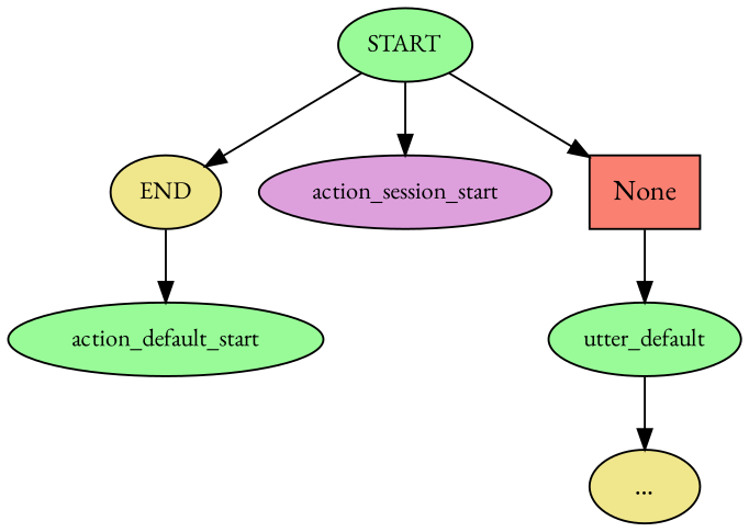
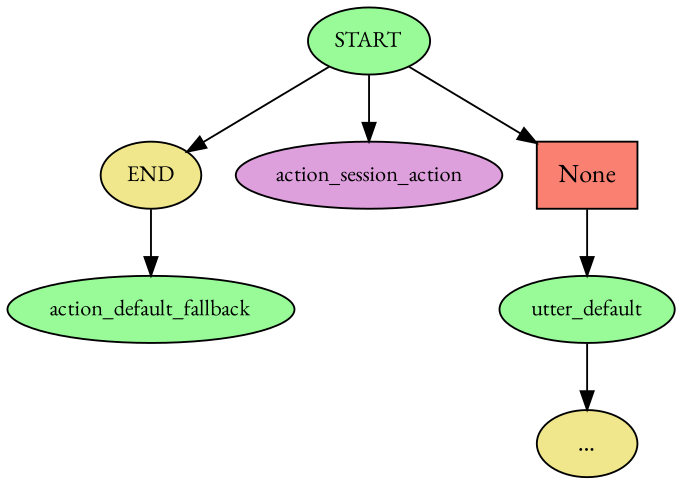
  digraph {
    fontname="EB Garamond"
    node [fillcolor=palegreen fontname="EB Garamond" fontsize=12 style=filled]
    edge [fontname="EB Garamond"]
    n1 [label=START]
    n2 [fillcolor=khaki label=END]
-   n3 [fillcolor=plum label=action_session_start]
+   n3 [fillcolor=plum label=action_session_action]
    n4 [fillcolor=salmon label=None shape=rect fontsize=""]
-   n5 [label=action_default_start]
+   n5 [label=action_default_fallback]
    n6 [label=utter_default]
    n7 [fillcolor=khaki label="..." fontsize=""]
    n1 -> n2
    n1 -> n3
    n1 -> n4
    n2 -> n5
    n4 -> n6
    n6 -> n7
  }
